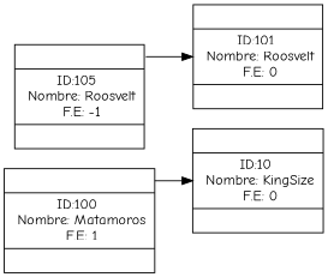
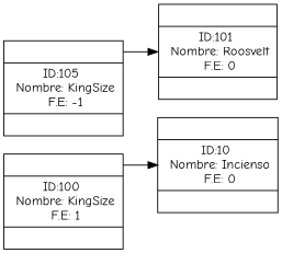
  digraph {
    fontname="Comic Neue"
    rankdir=LR
    node [fontname="Comic Neue" shape=record]
    edge [fontname="Comic Neue" headport=dat tailport=izq]
-   n1 [label="<izq> |<dat> ID:100 \n Nombre: Matamoros\n F.E:  1 |<der>"]
-   n2 [label="<izq> |<dat> ID:10 \n Nombre: KingSize\n F.E:  0 |<der>"]
-   n3 [label="<izq> |<dat> ID:105 \n Nombre: Roosvelt\n F.E:  -1 |<der>"]
+   n1 [label="<izq> |<dat> ID:100 \n Nombre: KingSize\n F.E:  1 |<der>"]
+   n2 [label="<izq> |<dat> ID:10 \n Nombre: Incienso\n F.E:  0 |<der>"]
+   n3 [label="<izq> |<dat> ID:105 \n Nombre: KingSize\n F.E:  -1 |<der>"]
    n4 [label="<izq> |<dat> ID:101 \n Nombre: Roosvelt\n F.E:  0 |<der>"]
    n1 -> n2
    n3 -> n4
  }
